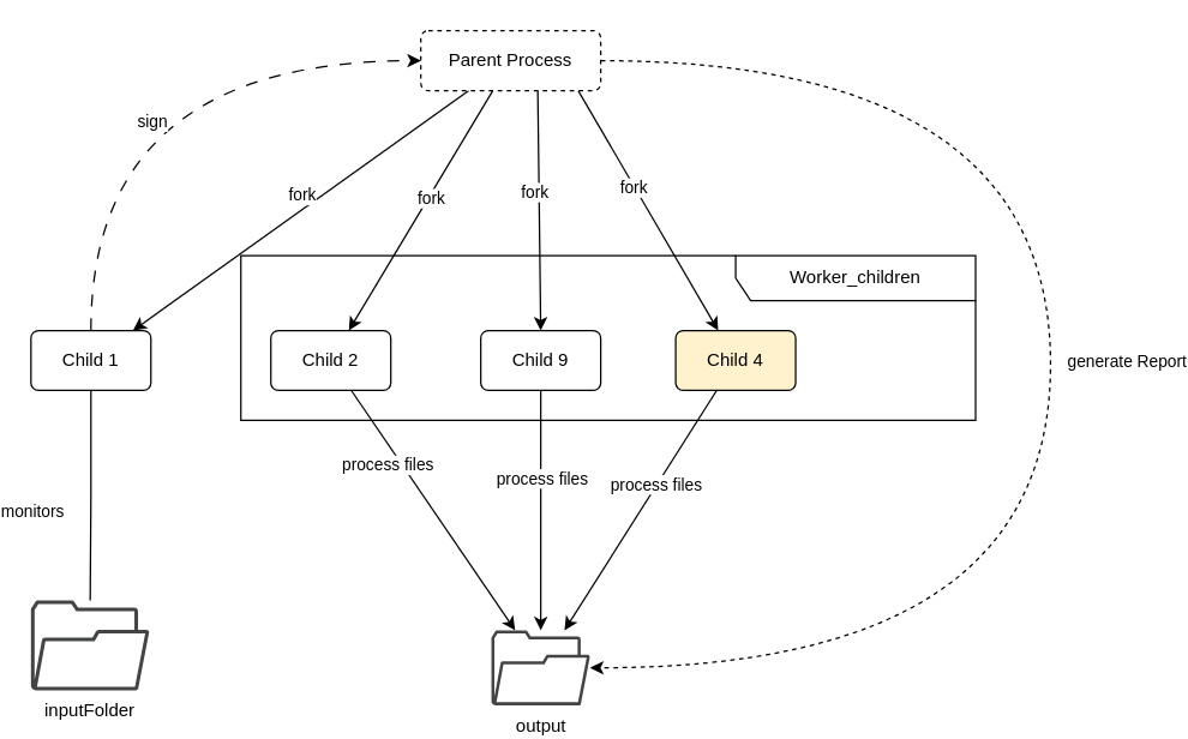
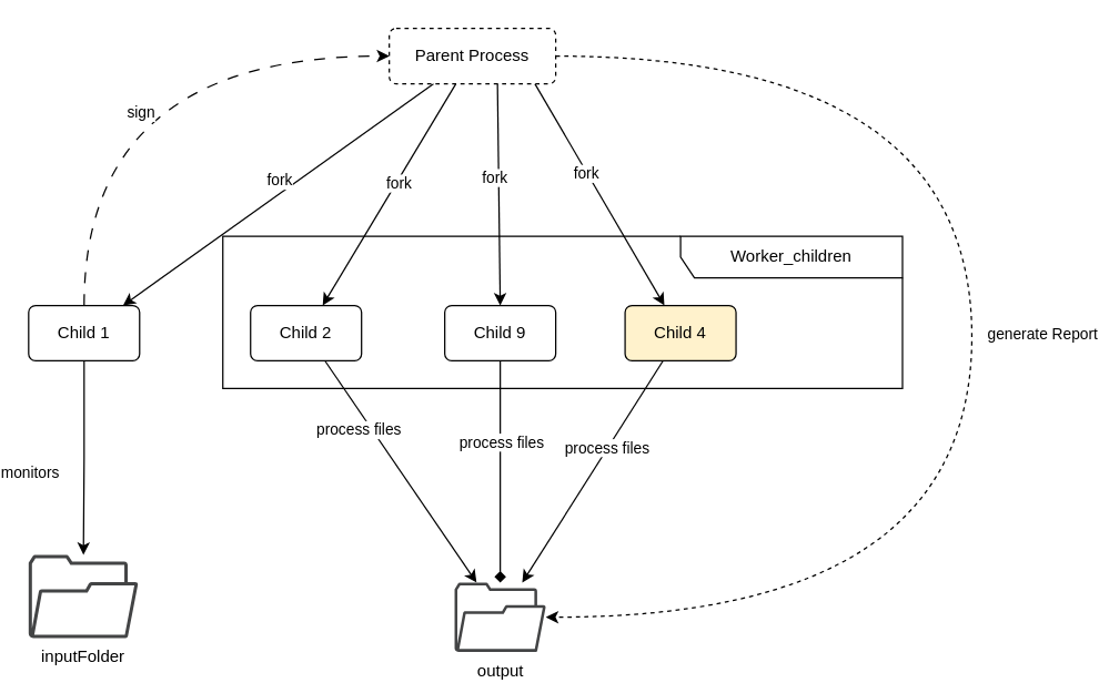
  <mxCell id="0" />
  <mxCell id="1" parent="0" />
  <mxCell id="2" value="fork" style="rounded=0;orthogonalLoop=1;jettySize=auto;html=1;" edge="1" parent="1" source="11" target="16"><mxGeometry x="-0.051" y="-8" relative="1" as="geometry"><mxPoint as="offset" /></mxGeometry></mxCell>
  <mxCell id="3" style="rounded=0;orthogonalLoop=1;jettySize=auto;html=1;" edge="1" parent="1" source="11" target="19"><mxGeometry relative="1" as="geometry" /></mxCell>
  <mxCell id="4" value="fork" style="edgeLabel;html=1;align=center;verticalAlign=middle;resizable=0;points=[];" vertex="1" connectable="0" parent="3"><mxGeometry x="-0.112" y="1" relative="1" as="geometry"><mxPoint as="offset" /></mxGeometry></mxCell>
  <mxCell id="5" style="rounded=0;orthogonalLoop=1;jettySize=auto;html=1;entryX=0.5;entryY=0;entryDx=0;entryDy=0;exitX=0.65;exitY=0.975;exitDx=0;exitDy=0;exitPerimeter=0;" edge="1" parent="1" source="11" target="26"><mxGeometry relative="1" as="geometry" /></mxCell>
  <mxCell id="6" value="fork" style="edgeLabel;html=1;align=center;verticalAlign=middle;resizable=0;points=[];" vertex="1" connectable="0" parent="5"><mxGeometry x="-0.15" y="-3" relative="1" as="geometry"><mxPoint as="offset" /></mxGeometry></mxCell>
  <mxCell id="7" style="rounded=0;orthogonalLoop=1;jettySize=auto;html=1;exitX=0.875;exitY=1;exitDx=0;exitDy=0;exitPerimeter=0;" edge="1" parent="1" source="11" target="25"><mxGeometry relative="1" as="geometry" /></mxCell>
  <mxCell id="8" value="fork" style="edgeLabel;html=1;align=center;verticalAlign=middle;resizable=0;points=[];" vertex="1" connectable="0" parent="7"><mxGeometry x="-0.251" y="-3" relative="1" as="geometry"><mxPoint x="4" y="3" as="offset" /></mxGeometry></mxCell>
  <mxCell id="9" style="edgeStyle=orthogonalEdgeStyle;rounded=0;orthogonalLoop=1;jettySize=auto;html=1;curved=1;exitX=1;exitY=0.5;exitDx=0;exitDy=0;dashed=1;" edge="1" parent="1" source="11" target="28"><mxGeometry relative="1" as="geometry"><Array as="points"><mxPoint x="700" y="40" /><mxPoint x="700" y="445" /></Array></mxGeometry></mxCell>
  <mxCell id="10" value="generate Report" style="edgeLabel;html=1;align=center;verticalAlign=middle;resizable=0;points=[];" vertex="1" connectable="0" parent="9"><mxGeometry x="0.028" y="1" relative="1" as="geometry"><mxPoint x="49" y="-20" as="offset" /></mxGeometry></mxCell>
  <mxCell id="11" value="&lt;div style=&quot;text-align: right;&quot;&gt;&lt;span style=&quot;background-color: initial;&quot;&gt;Parent Process&lt;/span&gt;&lt;br&gt;&lt;/div&gt;" style="html=1;align=center;verticalAlign=middle;rounded=1;absoluteArcSize=1;arcSize=10;dashed=1;whiteSpace=wrap;" vertex="1" parent="1"><mxGeometry x="280" y="20" width="120" height="40" as="geometry" /></mxCell>
- <mxCell id="12" style="edgeStyle=orthogonalEdgeStyle;rounded=0;orthogonalLoop=1;jettySize=auto;html=1;endArrow=none;" edge="1" parent="1" source="16" target="27"><mxGeometry relative="1" as="geometry" /></mxCell>
+ <mxCell id="12" style="edgeStyle=orthogonalEdgeStyle;rounded=0;orthogonalLoop=1;jettySize=auto;html=1;" edge="1" parent="1" source="16" target="27"><mxGeometry relative="1" as="geometry" /></mxCell>
  <mxCell id="13" value="monitors" style="edgeLabel;html=1;align=center;verticalAlign=middle;resizable=0;points=[];" vertex="1" connectable="0" parent="12"><mxGeometry x="0.089" y="3" relative="1" as="geometry"><mxPoint x="-42" y="4" as="offset" /></mxGeometry></mxCell>
  <mxCell id="14" style="edgeStyle=orthogonalEdgeStyle;rounded=0;orthogonalLoop=1;jettySize=auto;html=1;entryX=0;entryY=0.5;entryDx=0;entryDy=0;curved=1;dashed=1;dashPattern=8 8;" edge="1" parent="1" source="16" target="11"><mxGeometry relative="1" as="geometry"><Array as="points"><mxPoint x="60" y="40" /></Array></mxGeometry></mxCell>
  <mxCell id="15" value="sign" style="edgeLabel;html=1;align=center;verticalAlign=middle;resizable=0;points=[];" vertex="1" connectable="0" parent="14"><mxGeometry x="0.143" y="-48" relative="1" as="geometry"><mxPoint x="-9" y="-8" as="offset" /></mxGeometry></mxCell>
  <mxCell id="16" value="&lt;div style=&quot;text-align: right;&quot;&gt;&lt;span style=&quot;background-color: initial;&quot;&gt;Child 1&lt;/span&gt;&lt;br&gt;&lt;/div&gt;" style="html=1;align=center;verticalAlign=middle;rounded=1;absoluteArcSize=1;arcSize=10;dashed=0;whiteSpace=wrap;" vertex="1" parent="1"><mxGeometry x="20" y="220" width="80" height="40" as="geometry" /></mxCell>
  <mxCell id="17" style="rounded=0;orthogonalLoop=1;jettySize=auto;html=1;" edge="1" parent="1" source="19" target="28"><mxGeometry relative="1" as="geometry" /></mxCell>
  <mxCell id="18" value="process files" style="edgeLabel;html=1;align=center;verticalAlign=middle;resizable=0;points=[];" vertex="1" connectable="0" parent="17"><mxGeometry x="-0.223" y="2" relative="1" as="geometry"><mxPoint x="-20" y="-11" as="offset" /></mxGeometry></mxCell>
  <mxCell id="19" value="&lt;div style=&quot;text-align: right;&quot;&gt;&lt;span style=&quot;background-color: initial;&quot;&gt;Child 2&lt;/span&gt;&lt;br&gt;&lt;/div&gt;" style="html=1;align=center;verticalAlign=middle;rounded=1;absoluteArcSize=1;arcSize=10;dashed=0;whiteSpace=wrap;" vertex="1" parent="1"><mxGeometry x="180" y="220" width="80" height="40" as="geometry" /></mxCell>
- <mxCell id="20" style="rounded=0;orthogonalLoop=1;jettySize=auto;html=1;" edge="1" parent="1" source="26" target="28"><mxGeometry relative="1" as="geometry" /></mxCell>
+ <mxCell id="20" style="rounded=0;orthogonalLoop=1;jettySize=auto;html=1;endArrow=diamond;" edge="1" parent="1" source="26" target="28"><mxGeometry relative="1" as="geometry" /></mxCell>
  <mxCell id="21" value="process files" style="edgeLabel;html=1;align=center;verticalAlign=middle;resizable=0;points=[];" vertex="1" connectable="0" parent="20"><mxGeometry x="-0.275" y="1" relative="1" as="geometry"><mxPoint as="offset" /></mxGeometry></mxCell>
  <mxCell id="22" style="rounded=0;orthogonalLoop=1;jettySize=auto;html=1;" edge="1" parent="1" source="25" target="28"><mxGeometry relative="1" as="geometry" /></mxCell>
  <mxCell id="23" value="process files" style="edgeLabel;html=1;align=center;verticalAlign=middle;resizable=0;points=[];" vertex="1" connectable="0" parent="22"><mxGeometry x="-0.205" y="-1" relative="1" as="geometry"><mxPoint as="offset" /></mxGeometry></mxCell>
  <mxCell id="24" value="Worker_children" style="shape=umlFrame;whiteSpace=wrap;html=1;pointerEvents=0;recursiveResize=0;container=1;collapsible=0;width=160;flipH=1;height=30;" vertex="1" parent="1"><mxGeometry x="160" y="170" width="490" height="110" as="geometry" /></mxCell>
  <mxCell id="25" value="&lt;div style=&quot;text-align: right;&quot;&gt;&lt;span style=&quot;background-color: initial;&quot;&gt;Child 4&lt;/span&gt;&lt;br&gt;&lt;/div&gt;" style="html=1;align=center;verticalAlign=middle;rounded=1;absoluteArcSize=1;arcSize=10;dashed=0;whiteSpace=wrap;fillColor=#fff2cc;" vertex="1" parent="24"><mxGeometry x="290" y="50" width="80" height="40" as="geometry" /></mxCell>
  <mxCell id="26" value="&lt;div style=&quot;text-align: right;&quot;&gt;&lt;span style=&quot;background-color: initial;&quot;&gt;Child 9&lt;/span&gt;&lt;br&gt;&lt;/div&gt;" style="html=1;align=center;verticalAlign=middle;rounded=1;absoluteArcSize=1;arcSize=10;dashed=0;whiteSpace=wrap;" vertex="1" parent="24"><mxGeometry x="160" y="50" width="80" height="40" as="geometry" /></mxCell>
  <mxCell id="27" value="inputFolder" style="sketch=0;pointerEvents=1;shadow=0;dashed=0;html=1;strokeColor=none;fillColor=#434445;aspect=fixed;labelPosition=center;verticalLabelPosition=bottom;verticalAlign=top;align=center;outlineConnect=0;shape=mxgraph.vvd.folder;" vertex="1" parent="1"><mxGeometry x="20" y="400" width="78.95" height="60" as="geometry" /></mxCell>
  <mxCell id="28" value="output" style="sketch=0;pointerEvents=1;shadow=0;dashed=0;html=1;strokeColor=none;fillColor=#434445;aspect=fixed;labelPosition=center;verticalLabelPosition=bottom;verticalAlign=top;align=center;outlineConnect=0;shape=mxgraph.vvd.folder;" vertex="1" parent="1"><mxGeometry x="327.1" y="420" width="65.79" height="50" as="geometry" /></mxCell>
